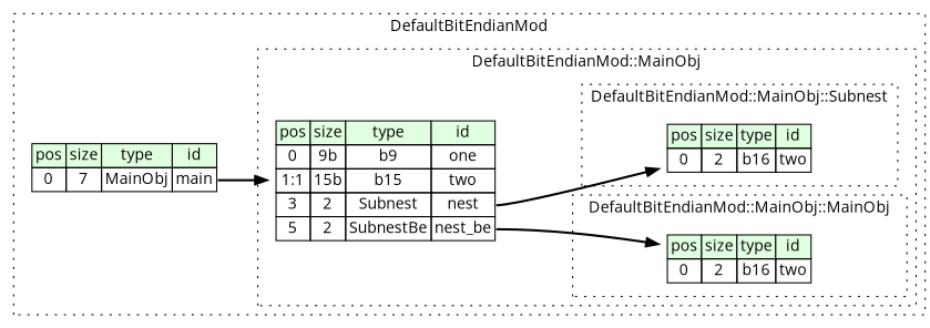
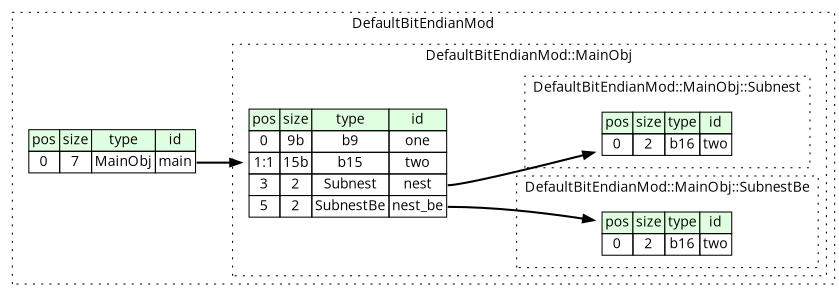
  digraph {
    rankdir=LR
    fontname="Open Sans"
    node [shape=plaintext fontname="Open Sans"]
    edge [style=bold fontname="Open Sans"]
    n1 [label=<<TABLE BORDER="0" CELLBORDER="1" CELLSPACING="0"> 					<TR><TD BGCOLOR="#E0FFE0">pos</TD><TD BGCOLOR="#E0FFE0">size</TD><TD BGCOLOR="#E0FFE0">type</TD><TD BGCOLOR="#E0FFE0">id</TD></TR> 					<TR><TD PORT="two_pos">0</TD><TD PORT="two_size">2</TD><TD>b16</TD><TD PORT="two_type">two</TD></TR> 				</TABLE>>]
    n2 [label=<<TABLE BORDER="0" CELLBORDER="1" CELLSPACING="0"> 					<TR><TD BGCOLOR="#E0FFE0">pos</TD><TD BGCOLOR="#E0FFE0">size</TD><TD BGCOLOR="#E0FFE0">type</TD><TD BGCOLOR="#E0FFE0">id</TD></TR> 					<TR><TD PORT="two_pos">0</TD><TD PORT="two_size">2</TD><TD>b16</TD><TD PORT="two_type">two</TD></TR> 				</TABLE>>]
    n3 [label=<<TABLE BORDER="0" CELLBORDER="1" CELLSPACING="0"> 				<TR><TD BGCOLOR="#E0FFE0">pos</TD><TD BGCOLOR="#E0FFE0">size</TD><TD BGCOLOR="#E0FFE0">type</TD><TD BGCOLOR="#E0FFE0">id</TD></TR> 				<TR><TD PORT="one_pos">0</TD><TD PORT="one_size">9b</TD><TD>b9</TD><TD PORT="one_type">one</TD></TR> 				<TR><TD PORT="two_pos">1:1</TD><TD PORT="two_size">15b</TD><TD>b15</TD><TD PORT="two_type">two</TD></TR> 				<TR><TD PORT="nest_pos">3</TD><TD PORT="nest_size">2</TD><TD>Subnest</TD><TD PORT="nest_type">nest</TD></TR> 				<TR><TD PORT="nest_be_pos">5</TD><TD PORT="nest_be_size">2</TD><TD>SubnestBe</TD><TD PORT="nest_be_type">nest_be</TD></TR> 			</TABLE>>]
    n4 [label=<<TABLE BORDER="0" CELLBORDER="1" CELLSPACING="0"> 			<TR><TD BGCOLOR="#E0FFE0">pos</TD><TD BGCOLOR="#E0FFE0">size</TD><TD BGCOLOR="#E0FFE0">type</TD><TD BGCOLOR="#E0FFE0">id</TD></TR> 			<TR><TD PORT="main_pos">0</TD><TD PORT="main_size">7</TD><TD>MainObj</TD><TD PORT="main_type">main</TD></TR> 		</TABLE>>]
    subgraph cluster_1 {
      label=DefaultBitEndianMod
      style=dotted
      n4
      subgraph cluster_2 {
        label="DefaultBitEndianMod::MainObj"
        style=dotted
        n3
        subgraph cluster_3 {
          label="DefaultBitEndianMod::MainObj::Subnest"
          style=dotted
          n1
        }
        subgraph cluster_4 {
-         label="DefaultBitEndianMod::MainObj::MainObj"
+         label="DefaultBitEndianMod::MainObj::SubnestBe"
          style=dotted
          n2
        }
      }
    }
    n3 -> n1 [tailport=nest_type]
    n3 -> n2 [tailport=nest_be_type]
    n4 -> n3 [tailport=main_type]
  }
